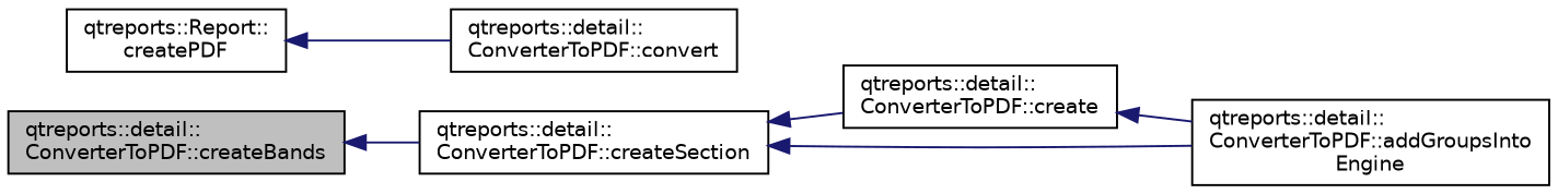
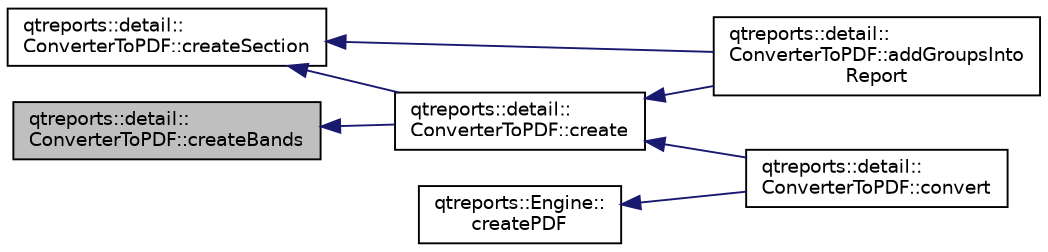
  digraph {
    rankdir=LR
    node [color=black fontname=Helvetica fontsize=10 shape=record]
    edge [color=midnightblue dir=back fontname=Helvetica fontsize=10 labelfontname=Helvetica labelfontsize=10 style=solid]
    n1 [fillcolor=grey75 fontcolor=black height=0.2 label="qtreports::detail::\lConverterToPDF::createBands" style=filled width=0.4]
    n2 [height=0.2 label="qtreports::detail::\lConverterToPDF::createSection" width=0.4]
    n3 [height=0.2 label="qtreports::detail::\lConverterToPDF::create" width=0.4]
-   n4 [height=0.2 label="qtreports::detail::\lConverterToPDF::addGroupsInto\lEngine" width=0.4]
+   n4 [height=0.2 label="qtreports::detail::\lConverterToPDF::addGroupsInto\lReport" width=0.4]
    n5 [height=0.2 label="qtreports::detail::\lConverterToPDF::convert" width=0.4]
-   n6 [height=0.2 label="qtreports::Report::\lcreatePDF" width=0.4]
-   n1 -> n2
+   n6 [height=0.2 label="qtreports::Engine::\lcreatePDF" width=0.4]
+   n1 -> n3
    n2 -> n3
    n2 -> n4
    n3 -> n4
+   n3 -> n5
    n6 -> n5
  }
